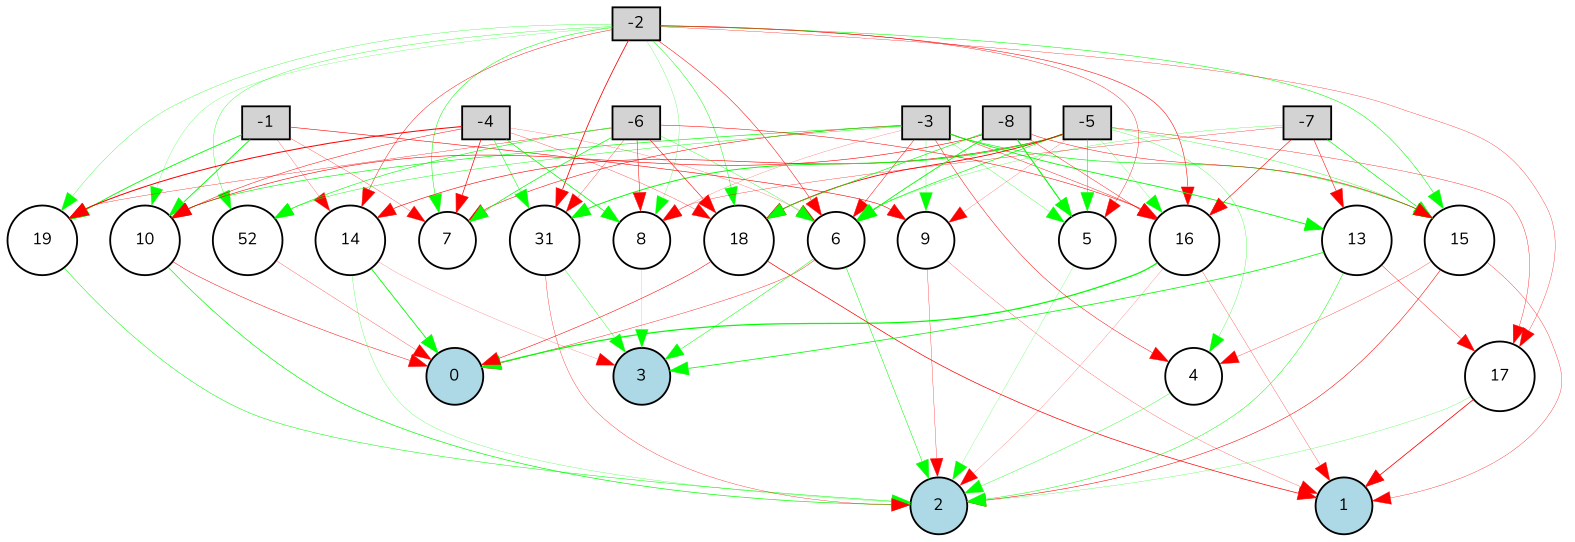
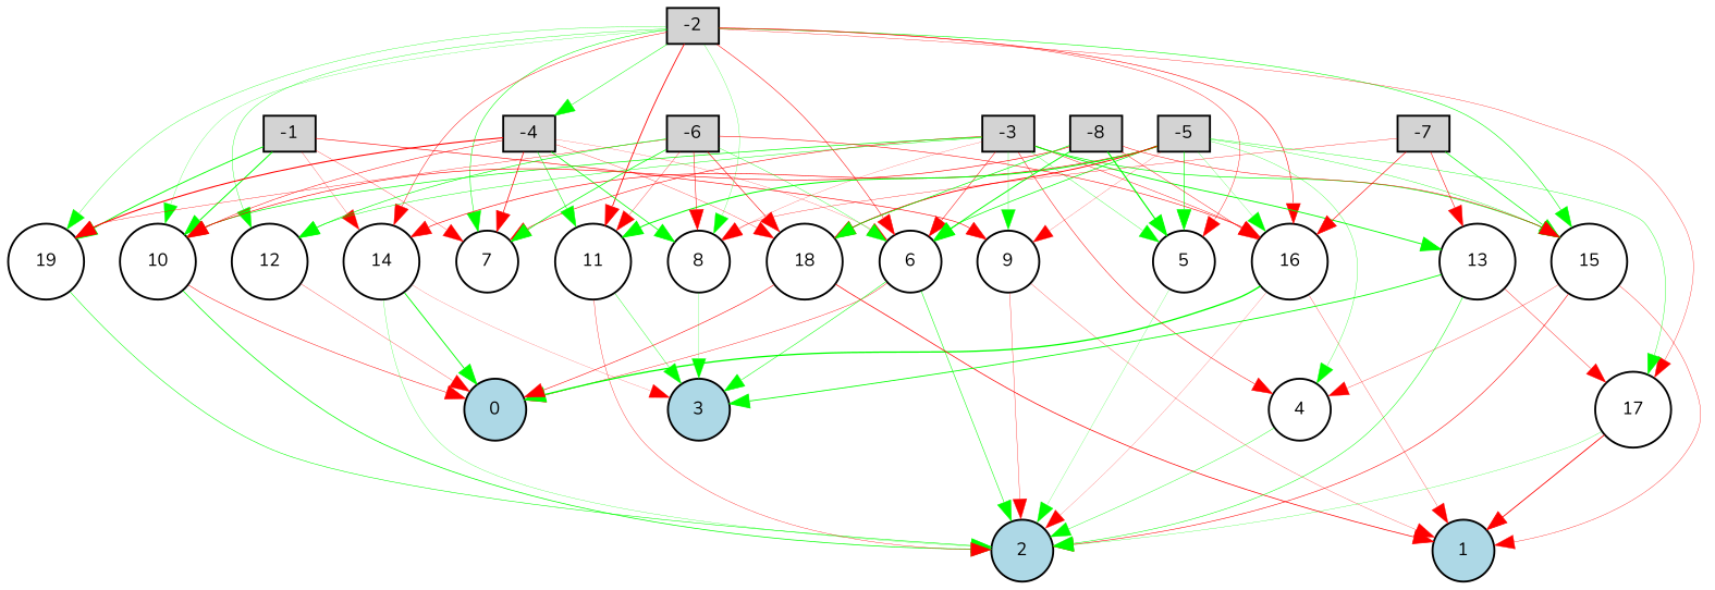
  digraph {
    fontname=Nunito
    node [fillcolor=white fontname=Nunito fontsize=9 shape=circle style=filled]
    edge [color=red fontname=Nunito style=solid]
    -1 [fillcolor=lightgray height=0.2 shape=box width=0.2]
    7 [height=0.2 width=0.2]
    9 [height=0.2 width=0.2]
    10 [height=0.2 width=0.2]
    14 [height=0.2 width=0.2]
    19 [height=0.2 width=0.2]
    1 [fillcolor=lightblue height=0.2 width=0.2]
    2 [fillcolor=lightblue height=0.2 width=0.2]
    0 [fillcolor=lightblue height=0.2 width=0.2]
    3 [fillcolor=lightblue height=0.2 width=0.2]
    -2 [fillcolor=lightgray height=0.2 shape=box width=0.2]
    5 [height=0.2 width=0.2]
    6 [height=0.2 width=0.2]
    8 [height=0.2 width=0.2]
-   11 [height=0.2 width=0.2 label=31]
-   12 [height=0.2 width=0.2 label=52]
+   11 [height=0.2 width=0.2]
+   12 [height=0.2 width=0.2]
    15 [height=0.2 width=0.2]
    16 [height=0.2 width=0.2]
    17 [height=0.2 width=0.2]
    18 [height=0.2 width=0.2]
    4 [height=0.2 width=0.2]
    -3 [fillcolor=lightgray height=0.2 shape=box width=0.2]
    13 [height=0.2 width=0.2]
    -4 [fillcolor=lightgray height=0.2 shape=box width=0.2]
    -5 [fillcolor=lightgray height=0.2 shape=box width=0.2]
    -6 [fillcolor=lightgray height=0.2 shape=box width=0.2]
    -7 [fillcolor=lightgray height=0.2 shape=box width=0.2]
    -8 [fillcolor=lightgray height=0.2 shape=box width=0.2]
    -1 -> 7 [penwidth=0.1598664328002714]
    -1 -> 9 [penwidth=0.3253574059523112]
    -1 -> 10 [color=green penwidth=0.5023779950246854]
    -1 -> 14 [penwidth=0.13277803545911834]
    -1 -> 19 [color=green penwidth=0.4750246951980379]
    9 -> 1 [penwidth=0.13978156063270125]
    9 -> 2 [penwidth=0.17021414399367685]
    10 -> 2 [color=green penwidth=0.3751096469403179]
    10 -> 0 [penwidth=0.25979799718808694]
    14 -> 2 [color=green penwidth=0.14092743716872158]
    14 -> 0 [color=green penwidth=0.47454451786826557]
    14 -> 3 [penwidth=0.10159788119049248]
    19 -> 2 [color=green penwidth=0.2807921279480594]
    -2 -> 7 [color=green penwidth=0.28333024572400395]
    -2 -> 10 [color=green penwidth=0.12777856818669706]
    -2 -> 14 [penwidth=0.2442713590689506]
    -2 -> 19 [color=green penwidth=0.17517012365744428]
    -2 -> 5 [penwidth=0.21455798879548743]
    -2 -> 6 [penwidth=0.2773157971399578]
    -2 -> 8 [color=green penwidth=0.1367644121213456]
    -2 -> 11 [penwidth=0.4416067573636884]
    -2 -> 12 [color=green penwidth=0.19209981625670347]
    -2 -> 15 [color=green penwidth=0.29958045148610624]
    -2 -> 16 [penwidth=0.2959713885074168]
    -2 -> 17 [penwidth=0.17623813639163433]
-   -2 -> 18 [color=green penwidth=0.2505159664291863]
+   -2 -> -4 [color=green penwidth=0.2505159664291863]
    5 -> 2 [color=green penwidth=0.11645975499938763]
    6 -> 2 [color=green penwidth=0.2778163991293201]
    6 -> 0 [penwidth=0.21388889135516126]
    6 -> 3 [color=green penwidth=0.27830895461724214]
    8 -> 3 [color=green penwidth=0.11731176275897767]
    11 -> 2 [penwidth=0.18367748084607272]
    11 -> 3 [color=green penwidth=0.20480036346587496]
    12 -> 0 [penwidth=0.1580690366568549]
    15 -> 1 [penwidth=0.18627609238603288]
    15 -> 2 [penwidth=0.2943534896398208]
    15 -> 4 [penwidth=0.16378536161447788]
    16 -> 1 [penwidth=0.14819400297629515]
    16 -> 2 [penwidth=0.10130890229576407]
    16 -> 0 [color=green penwidth=0.6874764890212087]
    17 -> 1 [penwidth=0.4366943721337473]
    17 -> 2 [color=green penwidth=0.14110406375224577]
    18 -> 1 [penwidth=0.3839421602381885]
    18 -> 0 [penwidth=0.29541594420937506]
    4 -> 2 [color=green penwidth=0.2000653591192364]
    -3 -> 7 [penwidth=0.29541323745991765]
    -3 -> 9 [color=green penwidth=0.15377517299354077]
    -3 -> 10 [color=green penwidth=0.36256069839806404]
    -3 -> 5 [color=green penwidth=0.17162156125735584]
    -3 -> 6 [penwidth=0.2553261929770494]
    -3 -> 8 [penwidth=0.10931765969620043]
    -3 -> 12 [color=green penwidth=0.24050303181566643]
    -3 -> 15 [color=green penwidth=0.3641201040074089]
    -3 -> 16 [penwidth=0.22976378797840244]
    -3 -> 4 [penwidth=0.2590457211599831]
    -3 -> 13 [color=green penwidth=0.47675028248290297]
    13 -> 2 [color=green penwidth=0.2576872572825484]
    13 -> 3 [color=green penwidth=0.4445606804393567]
    13 -> 17 [penwidth=0.21042362570681516]
    -4 -> 7 [penwidth=0.3829059885027549]
    -4 -> 10 [penwidth=0.2676426444521296]
    -4 -> 19 [penwidth=0.5603641121148382]
    -4 -> 6 [penwidth=0.11285112265911654]
    -4 -> 8 [color=green penwidth=0.40829537565338536]
    -4 -> 11 [color=green penwidth=0.27480461836504155]
    -4 -> 18 [penwidth=0.16221502341600952]
    -5 -> 9 [penwidth=0.11345653065279915]
    -5 -> 14 [penwidth=0.3380633265054548]
    -5 -> 5 [color=green penwidth=0.33467809907009016]
    -5 -> 6 [color=green penwidth=0.36659258191459076]
    -5 -> 11 [color=green penwidth=0.5291453439579132]
    -5 -> 15 [color=green penwidth=0.19255549899711932]
    -5 -> 16 [color=green penwidth=0.12329144861732119]
-   -5 -> 17 [penwidth=0.20423441276903676]
+   -5 -> 17 [color=green penwidth=0.20423441276903676]
    -5 -> 18 [penwidth=0.48781369801164065]
    -5 -> 4 [color=green penwidth=0.1624514168537579]
    -6 -> 7 [color=green penwidth=0.39072483821745185]
    -6 -> 19 [penwidth=0.19366892756801848]
    -6 -> 6 [color=green penwidth=0.1902126014639111]
    -6 -> 8 [penwidth=0.27655644300940563]
    -6 -> 11 [penwidth=0.1622604047057881]
    -6 -> 12 [color=green penwidth=0.32936235197816577]
    -6 -> 16 [penwidth=0.2890345767880743]
    -6 -> 18 [penwidth=0.3070401256914478]
-   -7 -> 6 [color=green penwidth=0.15574646863442904]
    -7 -> 8 [penwidth=0.1784914028340827]
    -7 -> 15 [color=green penwidth=0.3664816562838288]
    -7 -> 16 [penwidth=0.32824251795133375]
    -7 -> 13 [penwidth=0.2899738949327524]
    -8 -> 10 [penwidth=0.3250815336532098]
    -8 -> 5 [color=green penwidth=0.6044300980201661]
    -8 -> 6 [color=green penwidth=0.4899604054343867]
    -8 -> 15 [penwidth=0.25506775262271714]
    -8 -> 16 [penwidth=0.22627476812737995]
    -8 -> 18 [color=green penwidth=0.3554648594203649]
  }
